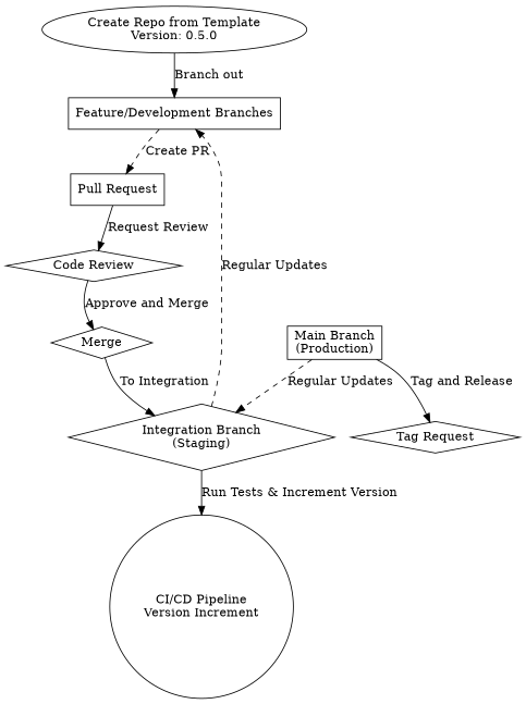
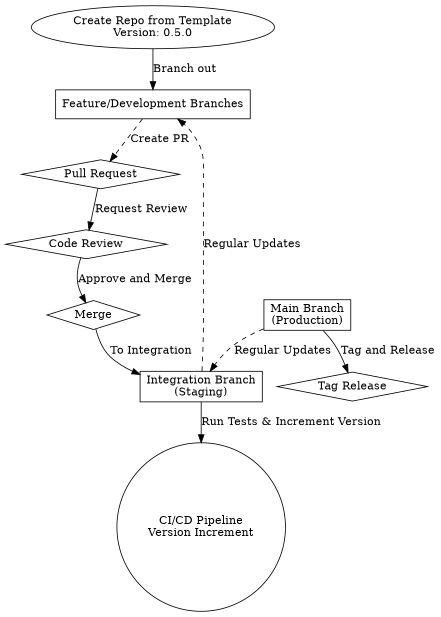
  digraph {
    node [shape=diamond]
    n1 [label="Create Repo from Template\nVersion: 0.5.0" shape=ellipse]
    n2 [label="Feature/Development Branches" shape=box]
-   n3 [label="Pull Request" shape=box]
+   n3 [label="Pull Request"]
    n4 [label="Main Branch\n(Production)" shape=box]
-   n5 [label="Integration Branch\n(Staging)"]
-   n6 [label="Tag Request"]
+   n5 [label="Integration Branch\n(Staging)" shape=box]
+   n6 [label="Tag Release"]
    n7 [label="CI/CD Pipeline\nVersion Increment" shape=circle]
    n8 [label="Code Review"]
    n9 [label=Merge]
    n1 -> n2 [label="Branch out"]
    n2 -> n3 [label="Create PR" style=dashed]
    n3 -> n8 [label="Request Review"]
    n4 -> n5 [label="Regular Updates" style=dashed]
    n4 -> n6 [label="Tag and Release"]
    n5 -> n2 [label="Regular Updates" style=dashed]
    n5 -> n7 [label="Run Tests & Increment Version"]
    n8 -> n9 [label="Approve and Merge"]
    n9 -> n5 [label="To Integration"]
  }
